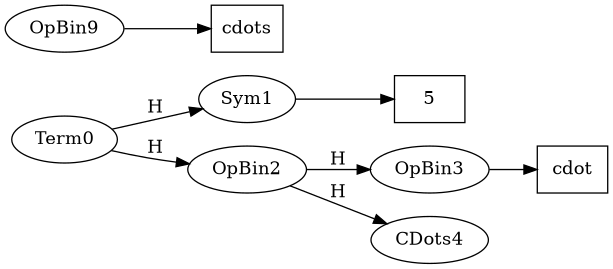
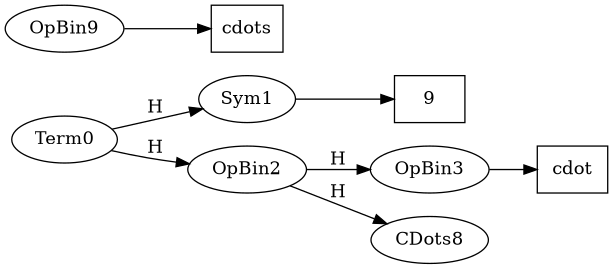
  digraph {
    rankdir=LR
    Term0
    Sym1
    n3 [label=OpBin2]
-   n4 [label=5 shape=box]
+   n4 [label=9 shape=box]
    OpBin3
-   CDots4
+   CDots4 [label=CDots8]
    n7 [label="\cdot" shape=box]
    n8 [label="\cdots" shape=box]
    n9 [label=OpBin9]
    Term0 -> Sym1 [label=H]
    Term0 -> n3 [label=H]
    Sym1 -> n4
    n3 -> OpBin3 [label=H]
    n3 -> CDots4 [label=H]
    OpBin3 -> n7
    n9 -> n8
  }
